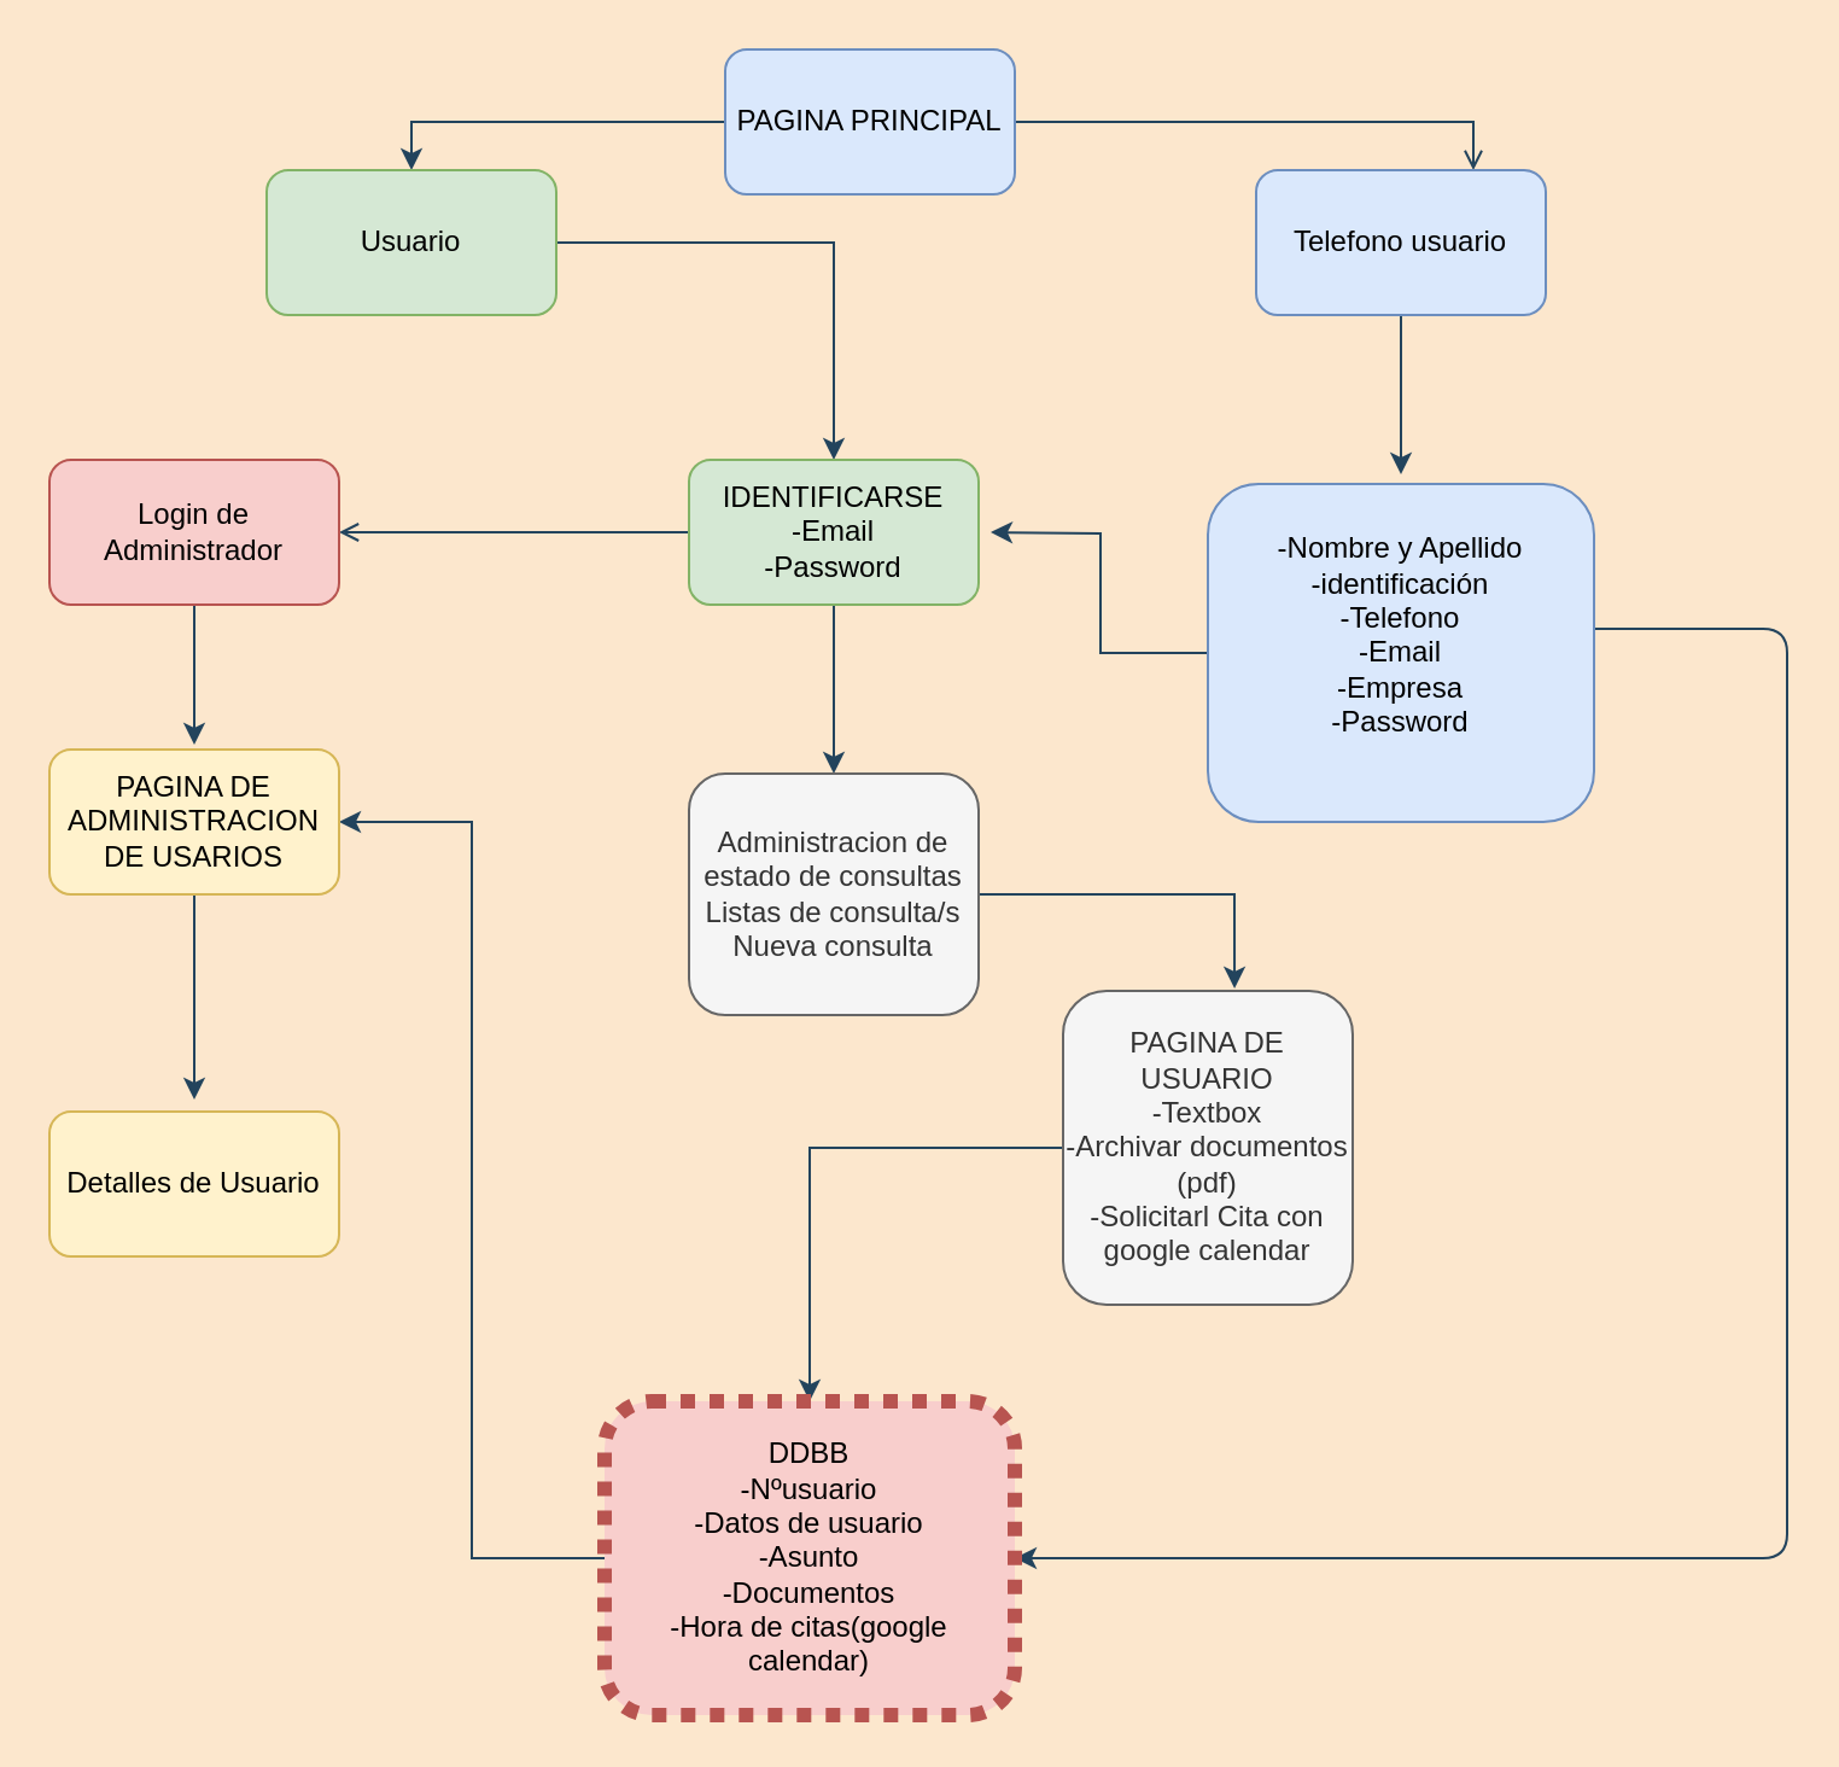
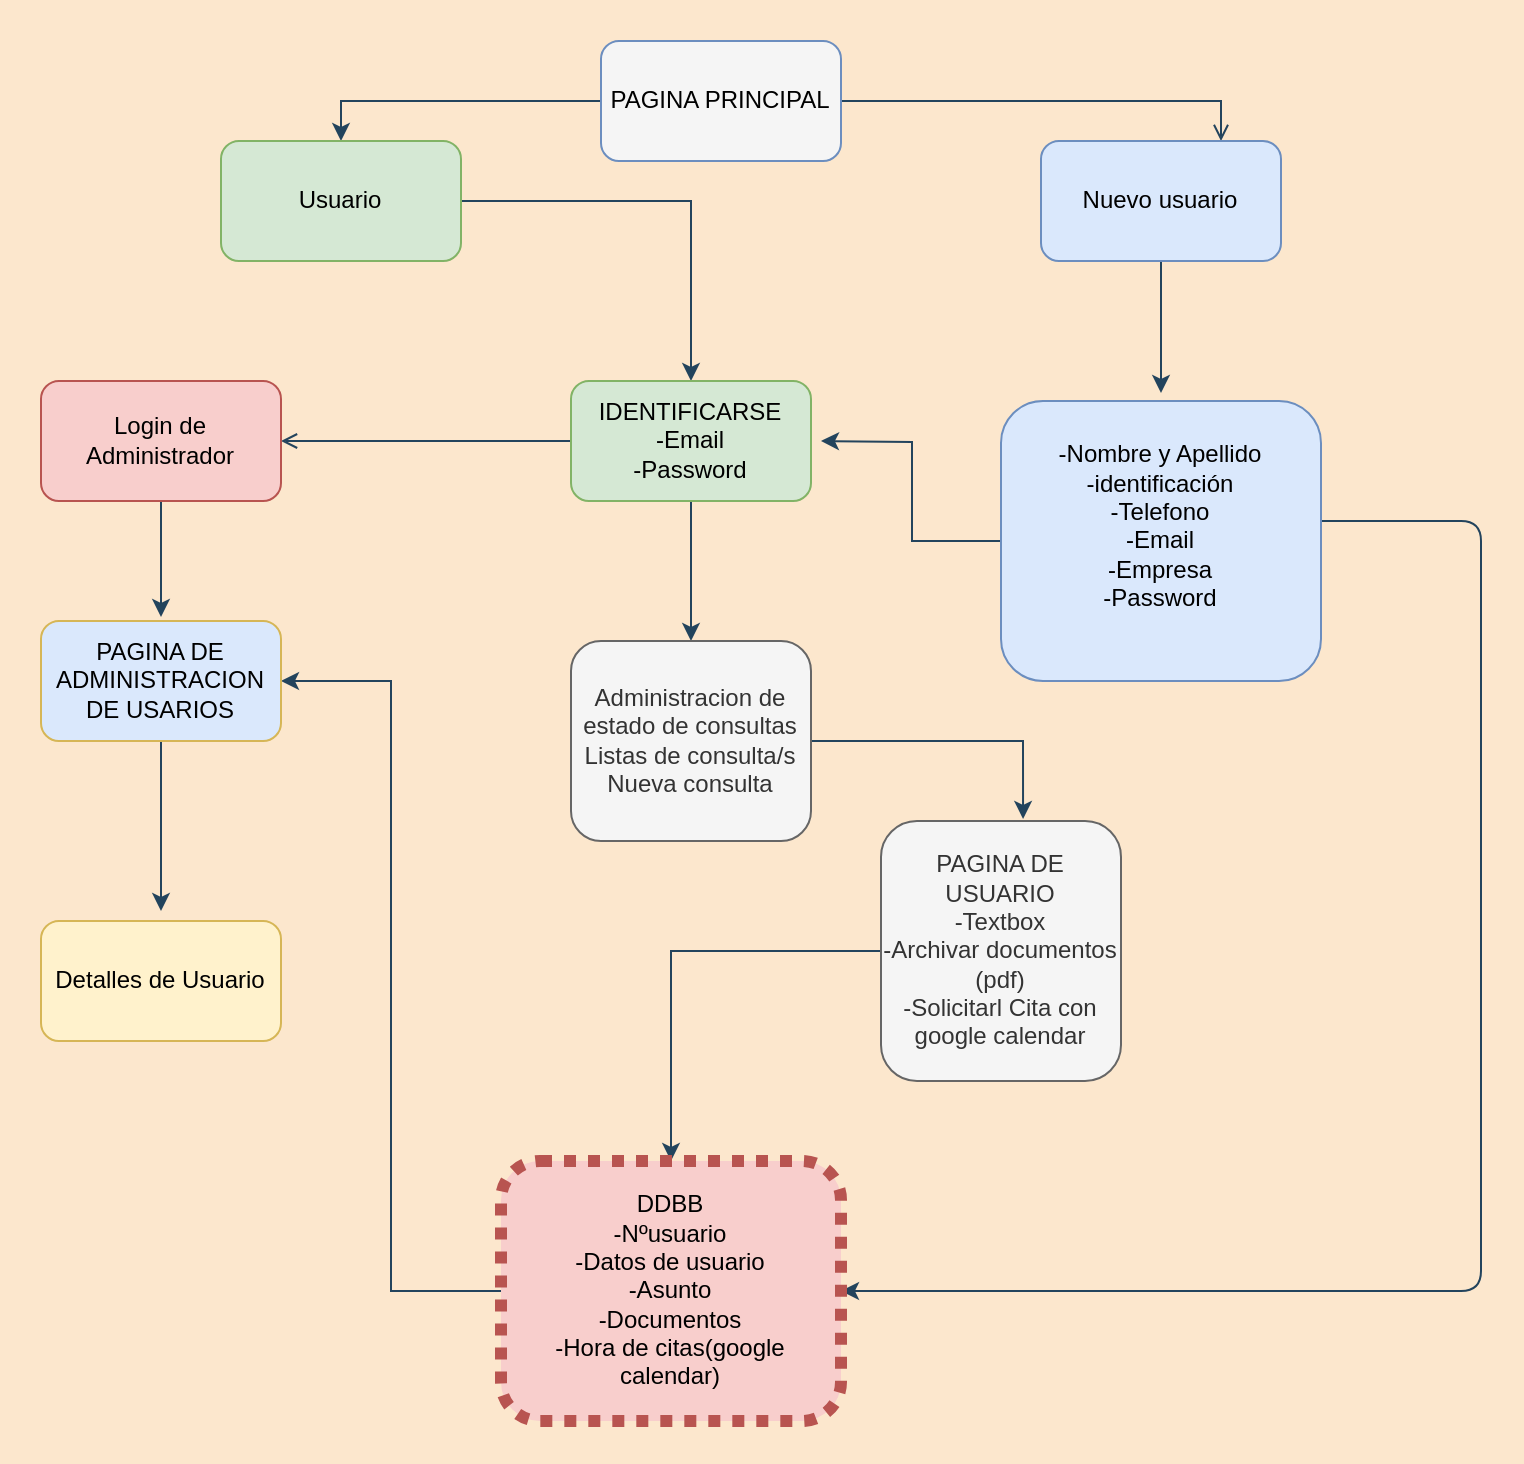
  <mxCell id="0" />
  <mxCell id="1" parent="0" />
  <mxCell id="2" style="edgeStyle=orthogonalEdgeStyle;rounded=0;orthogonalLoop=1;jettySize=auto;html=1;entryX=0.75;entryY=0;entryDx=0;entryDy=0;labelBackgroundColor=#FCE7CD;strokeColor=#23445D;endArrow=open;" edge="1" parent="1" source="4" target="6"><mxGeometry relative="1" as="geometry" /></mxCell>
  <mxCell id="3" style="edgeStyle=orthogonalEdgeStyle;rounded=0;orthogonalLoop=1;jettySize=auto;html=1;entryX=0.5;entryY=0;entryDx=0;entryDy=0;labelBackgroundColor=#FCE7CD;strokeColor=#23445D;" edge="1" parent="1" source="4" target="8"><mxGeometry relative="1" as="geometry" /></mxCell>
- <mxCell id="4" value="PAGINA PRINCIPAL" style="rounded=1;whiteSpace=wrap;html=1;fillColor=#dae8fc;strokeColor=#6c8ebf;" parent="1" vertex="1"><mxGeometry x="300" y="20" width="120" height="60" as="geometry" /></mxCell>
+ <mxCell id="4" value="PAGINA PRINCIPAL" style="rounded=1;whiteSpace=wrap;html=1;fillColor=#f5f5f5;strokeColor=#6c8ebf;" parent="1" vertex="1"><mxGeometry x="300" y="20" width="120" height="60" as="geometry" /></mxCell>
  <mxCell id="5" style="edgeStyle=orthogonalEdgeStyle;rounded=0;orthogonalLoop=1;jettySize=auto;html=1;labelBackgroundColor=#FCE7CD;strokeColor=#23445D;" edge="1" parent="1" source="6"><mxGeometry relative="1" as="geometry"><mxPoint x="580" y="196" as="targetPoint" /><Array as="points"><mxPoint x="580" y="180" /><mxPoint x="580" y="180" /></Array></mxGeometry></mxCell>
- <mxCell id="6" value="Telefono usuario" style="rounded=1;whiteSpace=wrap;html=1;fillColor=#dae8fc;strokeColor=#6c8ebf;" parent="1" vertex="1"><mxGeometry x="520" y="70" width="120" height="60" as="geometry" /></mxCell>
+ <mxCell id="6" value="Nuevo usuario" style="rounded=1;whiteSpace=wrap;html=1;fillColor=#dae8fc;strokeColor=#6c8ebf;" parent="1" vertex="1"><mxGeometry x="520" y="70" width="120" height="60" as="geometry" /></mxCell>
  <mxCell id="7" style="edgeStyle=orthogonalEdgeStyle;rounded=0;orthogonalLoop=1;jettySize=auto;html=1;entryX=0.5;entryY=0;entryDx=0;entryDy=0;labelBackgroundColor=#FCE7CD;strokeColor=#23445D;" edge="1" parent="1" source="8" target="16"><mxGeometry relative="1" as="geometry" /></mxCell>
  <mxCell id="8" value="Usuario" style="rounded=1;whiteSpace=wrap;html=1;fillColor=#d5e8d4;strokeColor=#82b366;" parent="1" vertex="1"><mxGeometry x="110" y="70" width="120" height="60" as="geometry" /></mxCell>
  <mxCell id="9" style="edgeStyle=orthogonalEdgeStyle;rounded=0;orthogonalLoop=1;jettySize=auto;html=1;labelBackgroundColor=#FCE7CD;strokeColor=#23445D;" edge="1" parent="1" source="11"><mxGeometry relative="1" as="geometry"><mxPoint x="410" y="220" as="targetPoint" /></mxGeometry></mxCell>
  <mxCell id="10" style="edgeStyle=orthogonalEdgeStyle;rounded=1;orthogonalLoop=1;jettySize=auto;html=1;entryX=1;entryY=0.5;entryDx=0;entryDy=0;labelBackgroundColor=#FCE7CD;strokeColor=#23445D;" edge="1" parent="1" source="11" target="18"><mxGeometry relative="1" as="geometry"><Array as="points"><mxPoint x="740" y="260" /><mxPoint x="740" y="645" /></Array></mxGeometry></mxCell>
  <mxCell id="11" value="&lt;div&gt;-Nombre y Apellido&lt;/div&gt;&lt;div&gt;-identificación&lt;/div&gt;&lt;div&gt;-Telefono&lt;/div&gt;&lt;div&gt;-Email&lt;/div&gt;&lt;div&gt;-Empresa&lt;/div&gt;&lt;div&gt;-Password&lt;br&gt;&lt;/div&gt;&lt;div&gt;&lt;br&gt;&lt;/div&gt;" style="rounded=1;whiteSpace=wrap;html=1;fillColor=#dae8fc;strokeColor=#6c8ebf;" parent="1" vertex="1"><mxGeometry x="500" y="200" width="160" height="140" as="geometry" /></mxCell>
  <mxCell id="12" style="edgeStyle=orthogonalEdgeStyle;rounded=0;orthogonalLoop=1;jettySize=auto;html=1;labelBackgroundColor=#FCE7CD;strokeColor=#23445D;" edge="1" parent="1" source="13" target="18"><mxGeometry relative="1" as="geometry" /></mxCell>
  <mxCell id="13" value="&lt;div&gt;PAGINA DE USUARIO&lt;br&gt;&lt;/div&gt;&lt;div&gt;-Textbox&lt;/div&gt;&lt;div&gt;-Archivar documentos (pdf)&lt;/div&gt;&lt;div&gt;-Solicitarl Cita con google calendar&lt;br&gt;&lt;/div&gt;" style="rounded=1;whiteSpace=wrap;html=1;fillColor=#f5f5f5;strokeColor=#666666;fontColor=#333333;" parent="1" vertex="1"><mxGeometry x="440" y="410" width="120" height="130" as="geometry" /></mxCell>
  <mxCell id="14" style="edgeStyle=orthogonalEdgeStyle;rounded=0;orthogonalLoop=1;jettySize=auto;html=1;entryX=0.5;entryY=0;entryDx=0;entryDy=0;labelBackgroundColor=#FCE7CD;strokeColor=#23445D;" edge="1" parent="1" source="16" target="23"><mxGeometry relative="1" as="geometry" /></mxCell>
  <mxCell id="15" style="edgeStyle=orthogonalEdgeStyle;rounded=0;orthogonalLoop=1;jettySize=auto;html=1;exitX=0;exitY=0.5;exitDx=0;exitDy=0;labelBackgroundColor=#FCE7CD;strokeColor=#23445D;endArrow=open;" edge="1" parent="1" source="16" target="25"><mxGeometry relative="1" as="geometry" /></mxCell>
  <mxCell id="16" value="&lt;div&gt;IDENTIFICARSE&lt;br&gt;&lt;/div&gt;&lt;div&gt;-Email&lt;/div&gt;&lt;div&gt;-Password&lt;br&gt;&lt;/div&gt;" style="rounded=1;whiteSpace=wrap;html=1;fillColor=#d5e8d4;strokeColor=#82b366;" parent="1" vertex="1"><mxGeometry x="285" y="190" width="120" height="60" as="geometry" /></mxCell>
  <mxCell id="17" style="edgeStyle=orthogonalEdgeStyle;rounded=0;orthogonalLoop=1;jettySize=auto;html=1;entryX=1;entryY=0.5;entryDx=0;entryDy=0;labelBackgroundColor=#FCE7CD;strokeColor=#23445D;" edge="1" parent="1" source="18" target="20"><mxGeometry relative="1" as="geometry" /></mxCell>
  <mxCell id="18" value="&lt;div&gt;DDBB&lt;br&gt;&lt;/div&gt;&lt;div&gt;-Nºusuario&lt;/div&gt;&lt;div&gt;-Datos de usuario&lt;br&gt;&lt;/div&gt;&lt;div&gt;-Asunto&lt;/div&gt;&lt;div&gt;-Documentos&lt;/div&gt;&lt;div&gt;-Hora de citas(google calendar)&lt;br&gt;&lt;/div&gt;" style="rounded=1;whiteSpace=wrap;html=1;fillColor=#f8cecc;strokeColor=#b85450;dashed=1;dashPattern=1 1;strokeWidth=6;" parent="1" vertex="1"><mxGeometry x="250" y="580" width="170" height="130" as="geometry" /></mxCell>
  <mxCell id="19" style="edgeStyle=orthogonalEdgeStyle;rounded=0;orthogonalLoop=1;jettySize=auto;html=1;exitX=0.5;exitY=1;exitDx=0;exitDy=0;labelBackgroundColor=#FCE7CD;strokeColor=#23445D;" parent="1" source="20" edge="1"><mxGeometry relative="1" as="geometry"><mxPoint x="80" y="455" as="targetPoint" /></mxGeometry></mxCell>
- <mxCell id="20" value="&lt;div&gt;PAGINA DE ADMINISTRACION &lt;br&gt;&lt;/div&gt;&lt;div&gt;DE USARIOS&lt;br&gt;&lt;/div&gt;" style="rounded=1;whiteSpace=wrap;html=1;fillColor=#fff2cc;strokeColor=#d6b656;" parent="1" vertex="1"><mxGeometry x="20" y="310" width="120" height="60" as="geometry" /></mxCell>
+ <mxCell id="20" value="&lt;div&gt;PAGINA DE ADMINISTRACION &lt;br&gt;&lt;/div&gt;&lt;div&gt;DE USARIOS&lt;br&gt;&lt;/div&gt;" style="rounded=1;whiteSpace=wrap;html=1;fillColor=#dae8fc;strokeColor=#d6b656;" parent="1" vertex="1"><mxGeometry x="20" y="310" width="120" height="60" as="geometry" /></mxCell>
  <mxCell id="21" value="Detalles de Usuario" style="rounded=1;whiteSpace=wrap;html=1;fillColor=#fff2cc;strokeColor=#d6b656;" parent="1" vertex="1"><mxGeometry x="20" y="460" width="120" height="60" as="geometry" /></mxCell>
  <mxCell id="22" style="edgeStyle=orthogonalEdgeStyle;rounded=0;orthogonalLoop=1;jettySize=auto;html=1;entryX=0.592;entryY=-0.008;entryDx=0;entryDy=0;entryPerimeter=0;labelBackgroundColor=#FCE7CD;strokeColor=#23445D;" edge="1" parent="1" source="23" target="13"><mxGeometry relative="1" as="geometry" /></mxCell>
  <mxCell id="23" value="&lt;div&gt;Administracion de estado de consultas&lt;/div&gt;&lt;div&gt;Listas de consulta/s&lt;/div&gt;&lt;div&gt;Nueva consulta&lt;br&gt;&lt;/div&gt;" style="rounded=1;whiteSpace=wrap;html=1;fillColor=#f5f5f5;strokeColor=#666666;fontColor=#333333;" vertex="1" parent="1"><mxGeometry x="285" y="320" width="120" height="100" as="geometry" /></mxCell>
  <mxCell id="24" style="edgeStyle=orthogonalEdgeStyle;rounded=0;orthogonalLoop=1;jettySize=auto;html=1;exitX=0.5;exitY=1;exitDx=0;exitDy=0;labelBackgroundColor=#FCE7CD;strokeColor=#23445D;" edge="1" parent="1" source="25"><mxGeometry relative="1" as="geometry"><mxPoint x="80" y="308" as="targetPoint" /><Array as="points"><mxPoint x="80" y="308" /></Array></mxGeometry></mxCell>
  <mxCell id="25" value="Login de Administrador" style="rounded=1;whiteSpace=wrap;html=1;fillColor=#f8cecc;strokeColor=#b85450;" vertex="1" parent="1"><mxGeometry x="20" y="190" width="120" height="60" as="geometry" /></mxCell>
